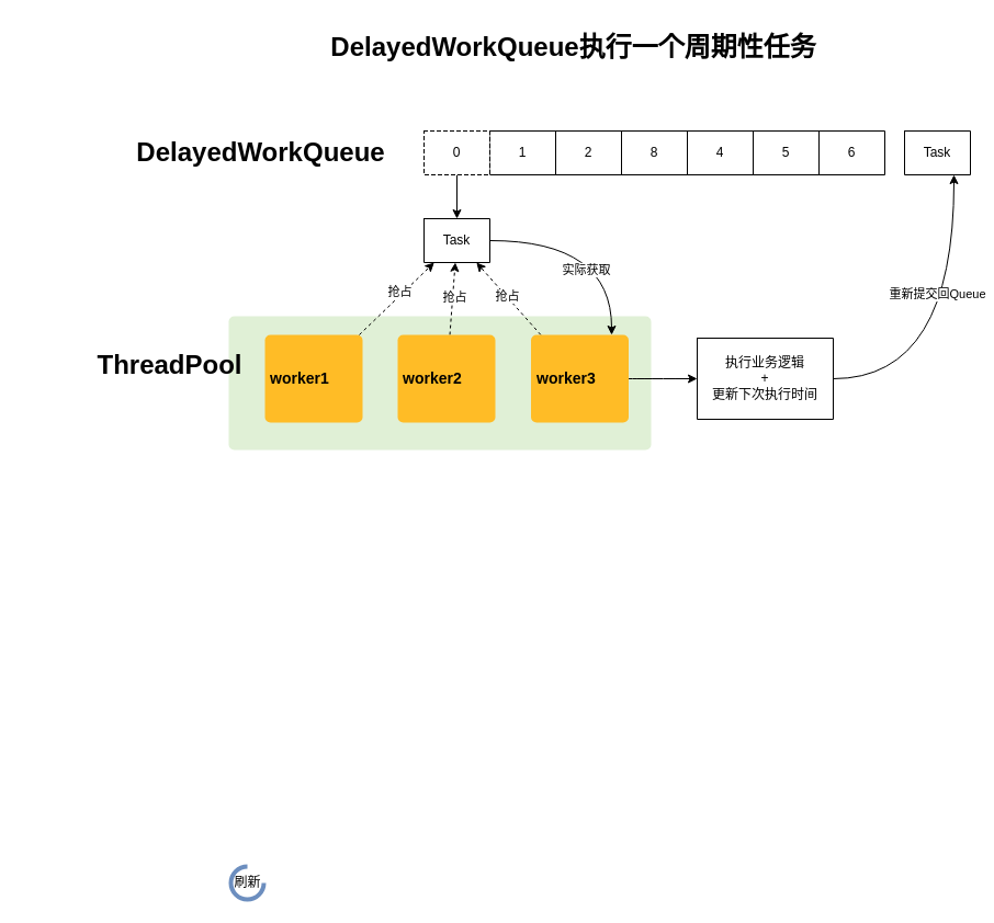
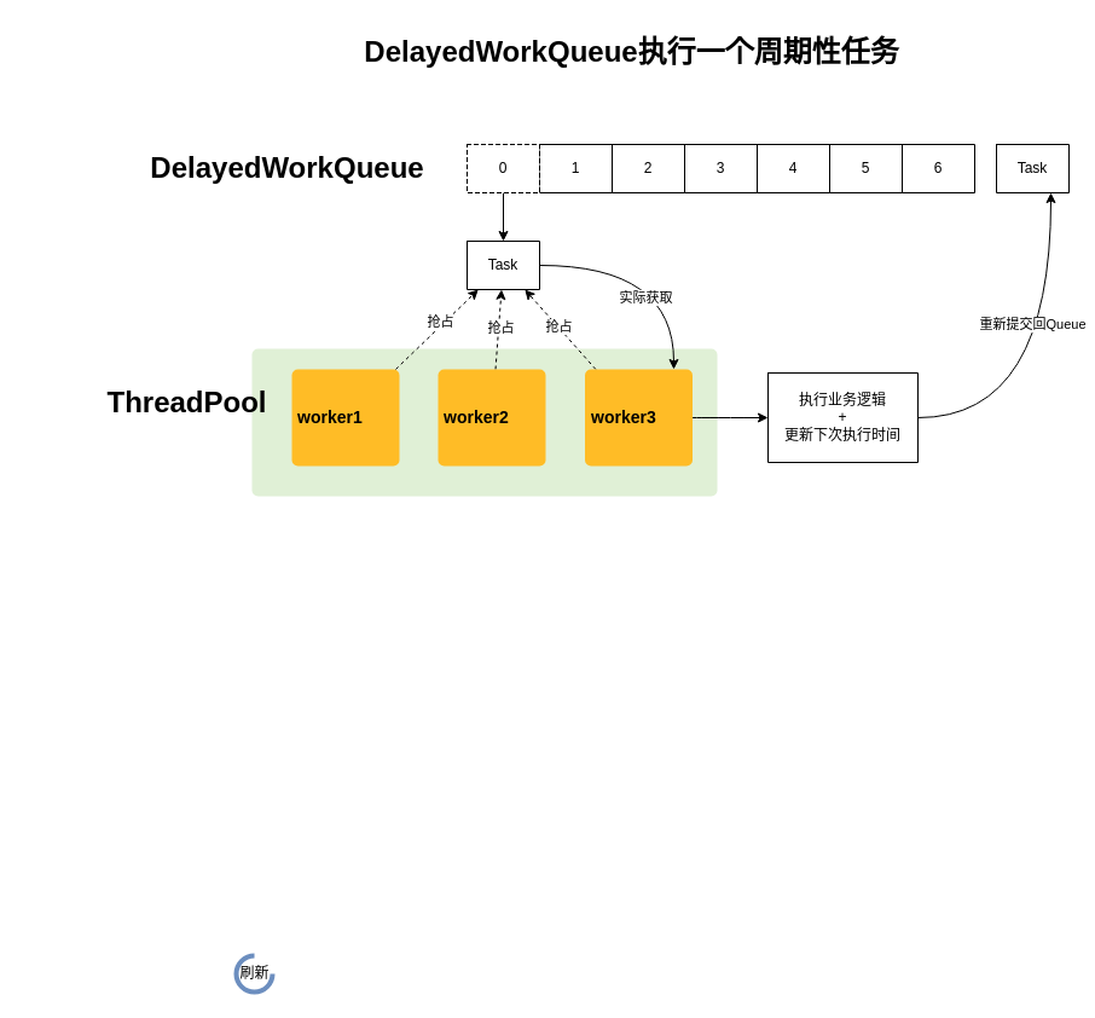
  <mxCell id="0" />
  <mxCell id="1" parent="0" />
  <mxCell id="2" value="" style="html=1;shadow=0;dashed=0;shape=mxgraph.bootstrap.rrect;rSize=5;strokeColor=none;strokeWidth=1;fillColor=#E0F0D6;fontColor=#59B958;whiteSpace=wrap;align=left;verticalAlign=middle;spacing=20;" parent="1" vertex="1"><mxGeometry x="208" y="288" width="385" height="122" as="geometry" /></mxCell>
  <mxCell id="3" style="edgeStyle=none;rounded=0;orthogonalLoop=1;jettySize=auto;html=1;dashed=1;" edge="1" parent="1" source="5" target="20"><mxGeometry relative="1" as="geometry" /></mxCell>
  <mxCell id="4" value="抢占" style="edgeLabel;html=1;align=center;verticalAlign=middle;resizable=0;points=[];" vertex="1" connectable="0" parent="3"><mxGeometry x="0.146" y="3" relative="1" as="geometry"><mxPoint as="offset" /></mxGeometry></mxCell>
  <mxCell id="5" value="worker1" style="html=1;shadow=0;dashed=0;shape=mxgraph.bootstrap.rrect;rSize=5;strokeColor=none;strokeWidth=1;fillColor=#FFBC26;fontColor=#000000;whiteSpace=wrap;align=left;verticalAlign=middle;spacingLeft=0;fontStyle=1;fontSize=14;spacing=5;flipH=0;" parent="1" vertex="1"><mxGeometry x="241" y="305" width="89" height="80" as="geometry" /></mxCell>
  <mxCell id="6" value="" style="shape=table;html=1;whiteSpace=wrap;startSize=0;container=1;collapsible=0;childLayout=tableLayout;" parent="1" vertex="1"><mxGeometry x="446" y="119" width="360" height="40" as="geometry" /></mxCell>
  <mxCell id="7" value="" style="shape=partialRectangle;html=1;whiteSpace=wrap;collapsible=0;dropTarget=0;pointerEvents=0;fillColor=none;top=0;left=0;bottom=0;right=0;points=[[0,0.5],[1,0.5]];portConstraint=eastwest;" parent="6" vertex="1"><mxGeometry width="360" height="40" as="geometry" /></mxCell>
  <mxCell id="8" value="1" style="shape=partialRectangle;html=1;whiteSpace=wrap;connectable=0;overflow=hidden;fillColor=none;top=0;left=0;bottom=0;right=0;" parent="7" vertex="1"><mxGeometry width="60" height="40" as="geometry" /></mxCell>
  <mxCell id="9" value="2" style="shape=partialRectangle;html=1;whiteSpace=wrap;connectable=0;overflow=hidden;fillColor=none;top=0;left=0;bottom=0;right=0;" parent="7" vertex="1"><mxGeometry x="60" width="60" height="40" as="geometry" /></mxCell>
- <mxCell id="10" value="8" style="shape=partialRectangle;html=1;whiteSpace=wrap;connectable=0;overflow=hidden;fillColor=none;top=0;left=0;bottom=0;right=0;" parent="7" vertex="1"><mxGeometry x="120" width="60" height="40" as="geometry" /></mxCell>
+ <mxCell id="10" value="3" style="shape=partialRectangle;html=1;whiteSpace=wrap;connectable=0;overflow=hidden;fillColor=none;top=0;left=0;bottom=0;right=0;" parent="7" vertex="1"><mxGeometry x="120" width="60" height="40" as="geometry" /></mxCell>
  <mxCell id="11" value="4" style="shape=partialRectangle;html=1;whiteSpace=wrap;connectable=0;overflow=hidden;fillColor=none;top=0;left=0;bottom=0;right=0;" parent="7" vertex="1"><mxGeometry x="180" width="60" height="40" as="geometry" /></mxCell>
  <mxCell id="12" value="5" style="shape=partialRectangle;html=1;whiteSpace=wrap;connectable=0;overflow=hidden;fillColor=none;top=0;left=0;bottom=0;right=0;" parent="7" vertex="1"><mxGeometry x="240" width="60" height="40" as="geometry" /></mxCell>
  <mxCell id="13" value="6" style="shape=partialRectangle;html=1;whiteSpace=wrap;connectable=0;overflow=hidden;fillColor=none;top=0;left=0;bottom=0;right=0;" parent="7" vertex="1"><mxGeometry x="300" width="60" height="40" as="geometry" /></mxCell>
  <mxCell id="14" value="DelayedWorkQueue" style="text;strokeColor=none;fillColor=none;html=1;fontSize=24;fontStyle=1;verticalAlign=middle;align=center;" parent="1" vertex="1"><mxGeometry x="108" y="119" width="258" height="40" as="geometry" /></mxCell>
  <mxCell id="15" value="ThreadPool" style="text;strokeColor=none;fillColor=none;html=1;fontSize=24;fontStyle=1;verticalAlign=middle;align=center;" parent="1" vertex="1"><mxGeometry x="20" y="312" width="267" height="42" as="geometry" /></mxCell>
- <mxCell id="16" value="刷新" style="html=1;shadow=0;dashed=0;shape=mxgraph.basic.arc;startAngle=0.25;endAngle=1;strokeWidth=4;strokeColor=#6c8ebf;fillColor=#dae8fc;" parent="1" vertex="1"><mxGeometry x="210" y="790" width="30" height="30" as="geometry" /></mxCell>
+ <mxCell id="16" value="刷新" style="html=1;shadow=0;dashed=0;shape=mxgraph.basic.arc;startAngle=0.25;endAngle=1;strokeWidth=4;strokeColor=#6c8ebf;fillColor=#dae8fc;" parent="1" vertex="1"><mxGeometry x="195" y="790" width="30" height="30" as="geometry" /></mxCell>
  <mxCell id="17" style="edgeStyle=orthogonalEdgeStyle;rounded=0;orthogonalLoop=1;jettySize=auto;html=1;entryX=0.826;entryY=0;entryDx=0;entryDy=0;entryPerimeter=0;curved=1;" edge="1" parent="1" source="19" target="32"><mxGeometry relative="1" as="geometry" /></mxCell>
  <mxCell id="18" value="实际获取" style="edgeLabel;html=1;align=center;verticalAlign=middle;resizable=0;points=[];" vertex="1" connectable="0" parent="17"><mxGeometry x="0.391" y="-24" relative="1" as="geometry"><mxPoint as="offset" /></mxGeometry></mxCell>
  <mxCell id="19" value="" style="shape=table;html=1;whiteSpace=wrap;startSize=0;container=1;collapsible=0;childLayout=tableLayout;" vertex="1" parent="1"><mxGeometry x="386" y="199" width="60" height="40" as="geometry" /></mxCell>
  <mxCell id="20" value="" style="shape=partialRectangle;html=1;whiteSpace=wrap;collapsible=0;dropTarget=0;pointerEvents=0;fillColor=none;top=0;left=0;bottom=0;right=0;points=[[0,0.5],[1,0.5]];portConstraint=eastwest;" vertex="1" parent="19"><mxGeometry width="60" height="40" as="geometry" /></mxCell>
  <mxCell id="21" value="Task" style="shape=partialRectangle;html=1;whiteSpace=wrap;connectable=0;overflow=hidden;fillColor=none;top=0;left=0;bottom=0;right=0;" vertex="1" parent="20"><mxGeometry width="60" height="40" as="geometry" /></mxCell>
  <mxCell id="22" style="edgeStyle=none;rounded=0;orthogonalLoop=1;jettySize=auto;html=1;" edge="1" parent="1" source="23" target="20"><mxGeometry relative="1" as="geometry" /></mxCell>
  <mxCell id="23" value="" style="shape=table;html=1;whiteSpace=wrap;startSize=0;container=1;collapsible=0;childLayout=tableLayout;dashed=1;" vertex="1" parent="1"><mxGeometry x="386" y="119" width="60" height="40" as="geometry" /></mxCell>
  <mxCell id="24" value="" style="shape=partialRectangle;html=1;whiteSpace=wrap;collapsible=0;dropTarget=0;pointerEvents=0;fillColor=none;top=0;left=0;bottom=0;right=0;points=[[0,0.5],[1,0.5]];portConstraint=eastwest;" vertex="1" parent="23"><mxGeometry width="60" height="40" as="geometry" /></mxCell>
  <mxCell id="25" value="0" style="shape=partialRectangle;html=1;whiteSpace=wrap;connectable=0;overflow=hidden;fillColor=none;top=0;left=0;bottom=0;right=0;" vertex="1" parent="24"><mxGeometry width="60" height="40" as="geometry" /></mxCell>
  <mxCell id="26" style="edgeStyle=none;rounded=0;orthogonalLoop=1;jettySize=auto;html=1;dashed=1;" edge="1" parent="1" source="28" target="20"><mxGeometry relative="1" as="geometry" /></mxCell>
  <mxCell id="27" value="抢占" style="edgeLabel;html=1;align=center;verticalAlign=middle;resizable=0;points=[];" vertex="1" connectable="0" parent="26"><mxGeometry x="0.062" y="-1" relative="1" as="geometry"><mxPoint as="offset" /></mxGeometry></mxCell>
  <mxCell id="28" value="worker2" style="html=1;shadow=0;dashed=0;shape=mxgraph.bootstrap.rrect;rSize=5;strokeColor=none;strokeWidth=1;fillColor=#FFBC26;fontColor=#000000;whiteSpace=wrap;align=left;verticalAlign=middle;spacingLeft=0;fontStyle=1;fontSize=14;spacing=5;flipH=0;" vertex="1" parent="1"><mxGeometry x="362" y="305" width="89" height="80" as="geometry" /></mxCell>
  <mxCell id="29" style="edgeStyle=none;rounded=0;orthogonalLoop=1;jettySize=auto;html=1;dashed=1;" edge="1" parent="1" source="32" target="20"><mxGeometry relative="1" as="geometry" /></mxCell>
  <mxCell id="30" value="抢占" style="edgeLabel;html=1;align=center;verticalAlign=middle;resizable=0;points=[];" vertex="1" connectable="0" parent="29"><mxGeometry x="0.066" relative="1" as="geometry"><mxPoint as="offset" /></mxGeometry></mxCell>
  <mxCell id="31" value="" style="edgeStyle=orthogonalEdgeStyle;curved=1;rounded=0;orthogonalLoop=1;jettySize=auto;html=1;entryX=0;entryY=0.5;entryDx=0;entryDy=0;" edge="1" parent="1" source="32" target="34"><mxGeometry relative="1" as="geometry"><mxPoint x="652.5" y="345" as="targetPoint" /></mxGeometry></mxCell>
  <mxCell id="32" value="worker3" style="html=1;shadow=0;dashed=0;shape=mxgraph.bootstrap.rrect;rSize=5;strokeColor=none;strokeWidth=1;fillColor=#FFBC26;fontColor=#000000;whiteSpace=wrap;align=left;verticalAlign=middle;spacingLeft=0;fontStyle=1;fontSize=14;spacing=5;flipH=0;" vertex="1" parent="1"><mxGeometry x="483.5" y="305" width="89" height="80" as="geometry" /></mxCell>
  <mxCell id="33" value="" style="shape=table;html=1;whiteSpace=wrap;startSize=0;container=1;collapsible=0;childLayout=tableLayout;" vertex="1" parent="1"><mxGeometry x="635" y="308" width="124" height="74" as="geometry" /></mxCell>
  <mxCell id="34" value="" style="shape=partialRectangle;html=1;whiteSpace=wrap;collapsible=0;dropTarget=0;pointerEvents=0;fillColor=none;top=0;left=0;bottom=0;right=0;points=[[0,0.5],[1,0.5]];portConstraint=eastwest;" vertex="1" parent="33"><mxGeometry width="124" height="74" as="geometry" /></mxCell>
  <mxCell id="35" value="执行业务逻辑&lt;br&gt;+&lt;br&gt;更新下次执行时间" style="shape=partialRectangle;html=1;whiteSpace=wrap;connectable=0;overflow=hidden;fillColor=none;top=0;left=0;bottom=0;right=0;" vertex="1" parent="34"><mxGeometry width="124" height="74" as="geometry" /></mxCell>
  <mxCell id="36" style="edgeStyle=orthogonalEdgeStyle;curved=1;rounded=0;orthogonalLoop=1;jettySize=auto;html=1;entryX=0.75;entryY=1;entryDx=0;entryDy=0;entryPerimeter=0;" edge="1" parent="1" source="34" target="39"><mxGeometry relative="1" as="geometry"><mxPoint x="854" y="162" as="targetPoint" /></mxGeometry></mxCell>
  <mxCell id="37" value="重新提交回Queue" style="edgeLabel;html=1;align=center;verticalAlign=middle;resizable=0;points=[];" vertex="1" connectable="0" parent="36"><mxGeometry x="0.27" y="16" relative="1" as="geometry"><mxPoint as="offset" /></mxGeometry></mxCell>
  <mxCell id="38" value="" style="shape=table;html=1;whiteSpace=wrap;startSize=0;container=1;collapsible=0;childLayout=tableLayout;" vertex="1" parent="1"><mxGeometry x="824" y="119" width="60" height="40" as="geometry" /></mxCell>
  <mxCell id="39" value="" style="shape=partialRectangle;html=1;whiteSpace=wrap;collapsible=0;dropTarget=0;pointerEvents=0;fillColor=none;top=0;left=0;bottom=0;right=0;points=[[0,0.5],[1,0.5]];portConstraint=eastwest;" vertex="1" parent="38"><mxGeometry width="60" height="40" as="geometry" /></mxCell>
  <mxCell id="40" value="Task" style="shape=partialRectangle;html=1;whiteSpace=wrap;connectable=0;overflow=hidden;fillColor=none;top=0;left=0;bottom=0;right=0;" vertex="1" parent="39"><mxGeometry width="60" height="40" as="geometry" /></mxCell>
  <mxCell id="41" value="DelayedWorkQueue执行一个周期性任务" style="text;strokeColor=none;fillColor=none;html=1;fontSize=24;fontStyle=1;verticalAlign=middle;align=center;" vertex="1" parent="1"><mxGeometry x="290" y="20" width="463" height="45" as="geometry" /></mxCell>
